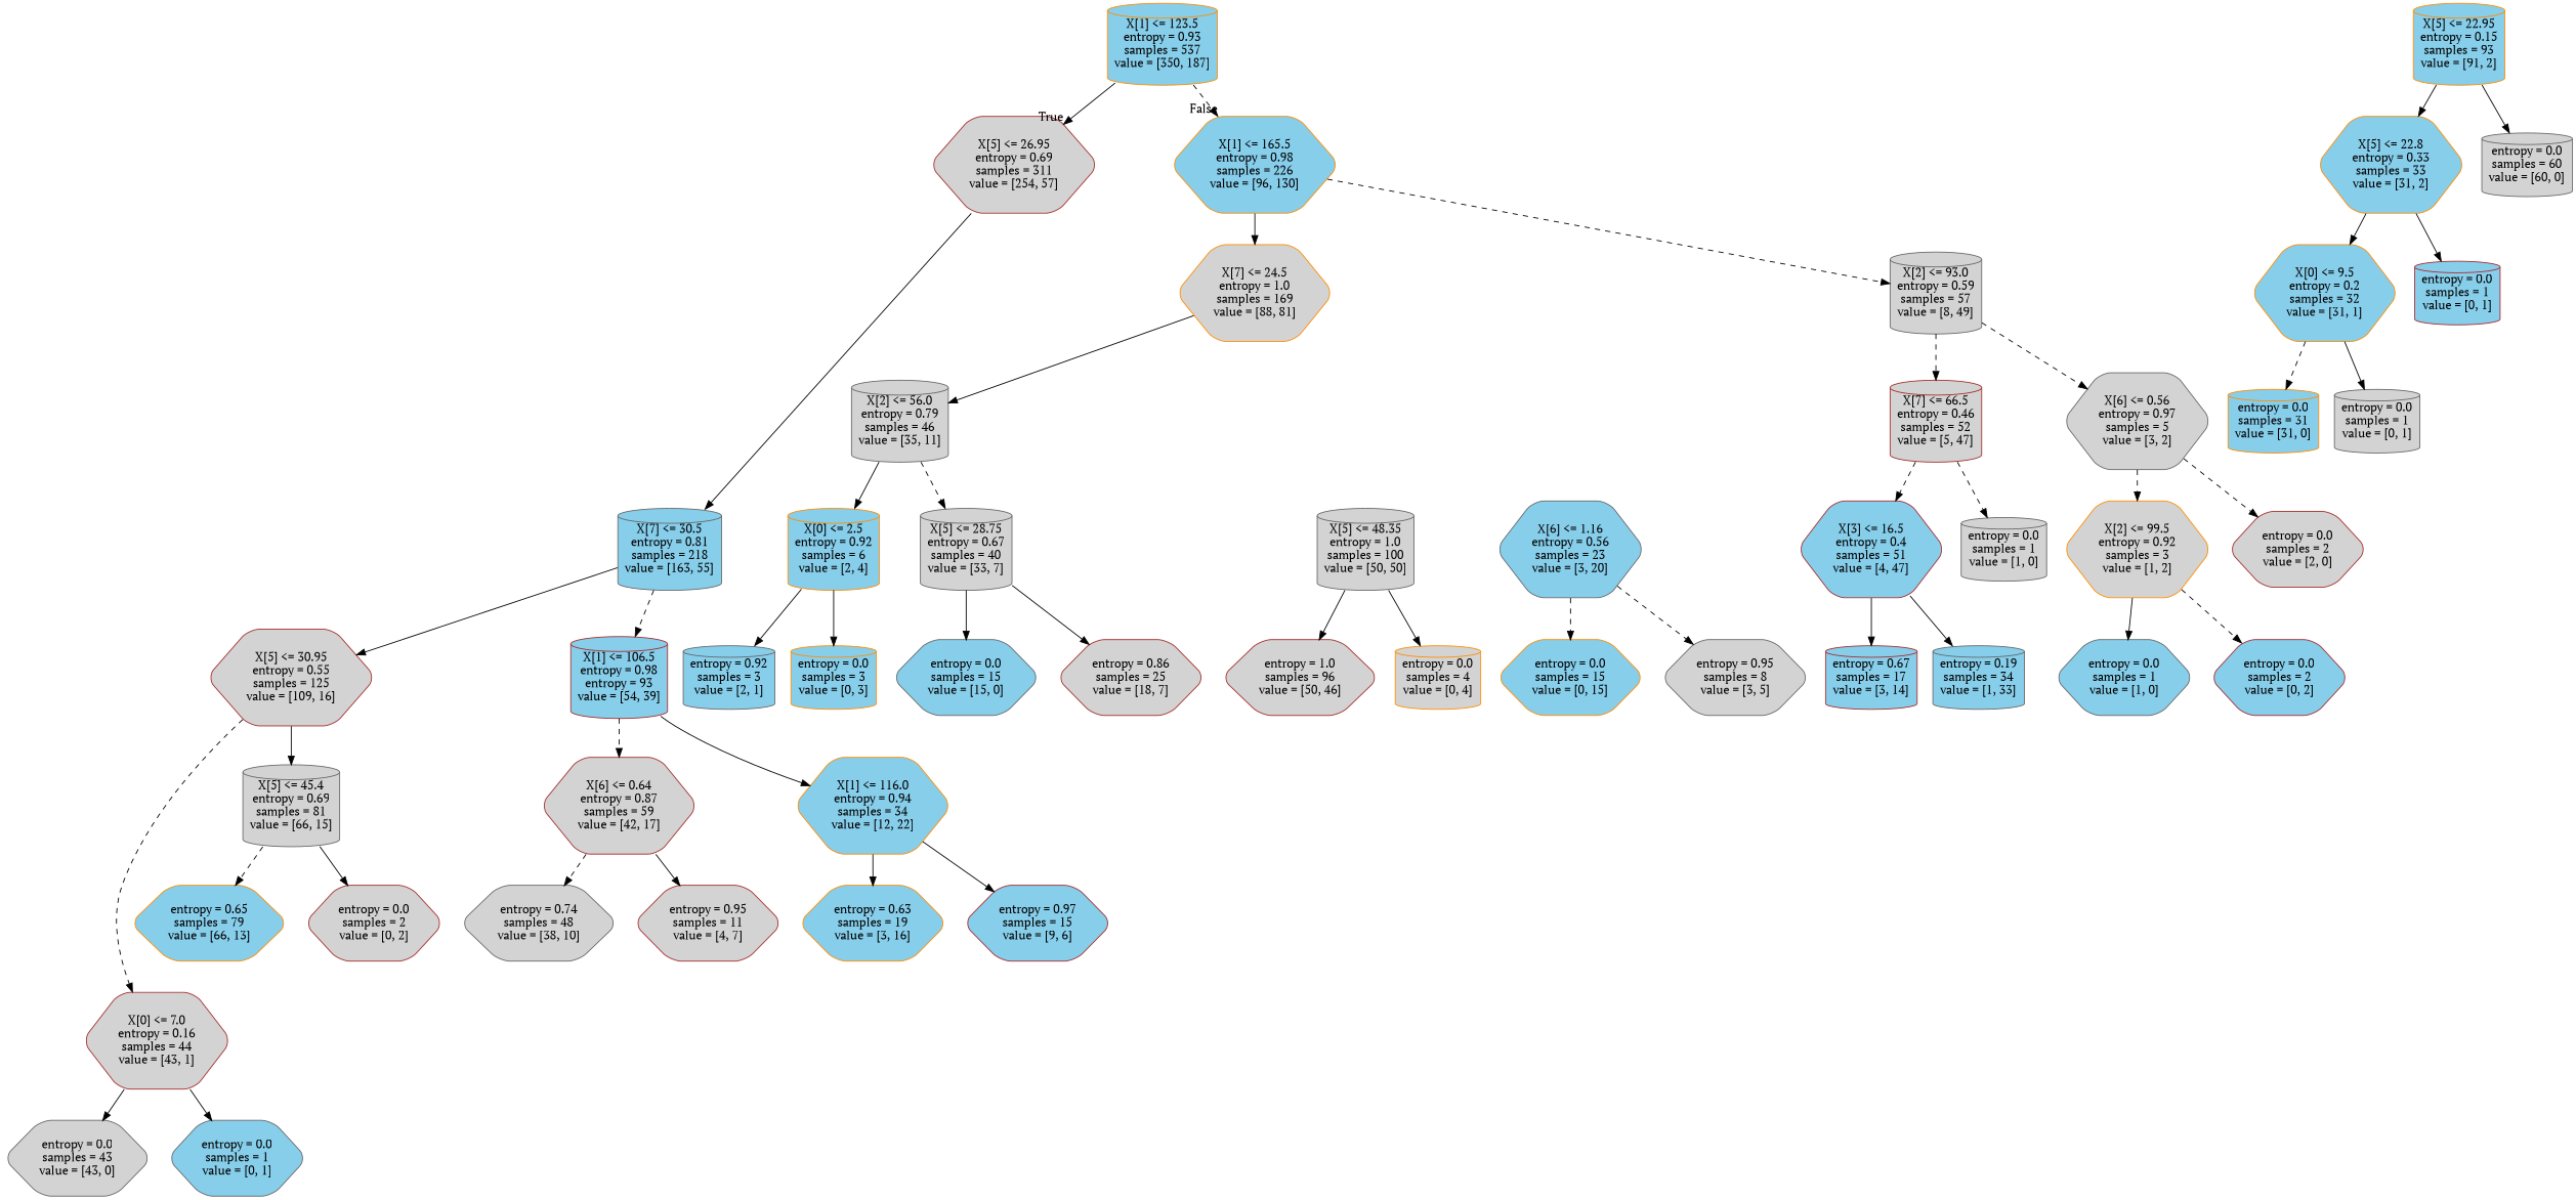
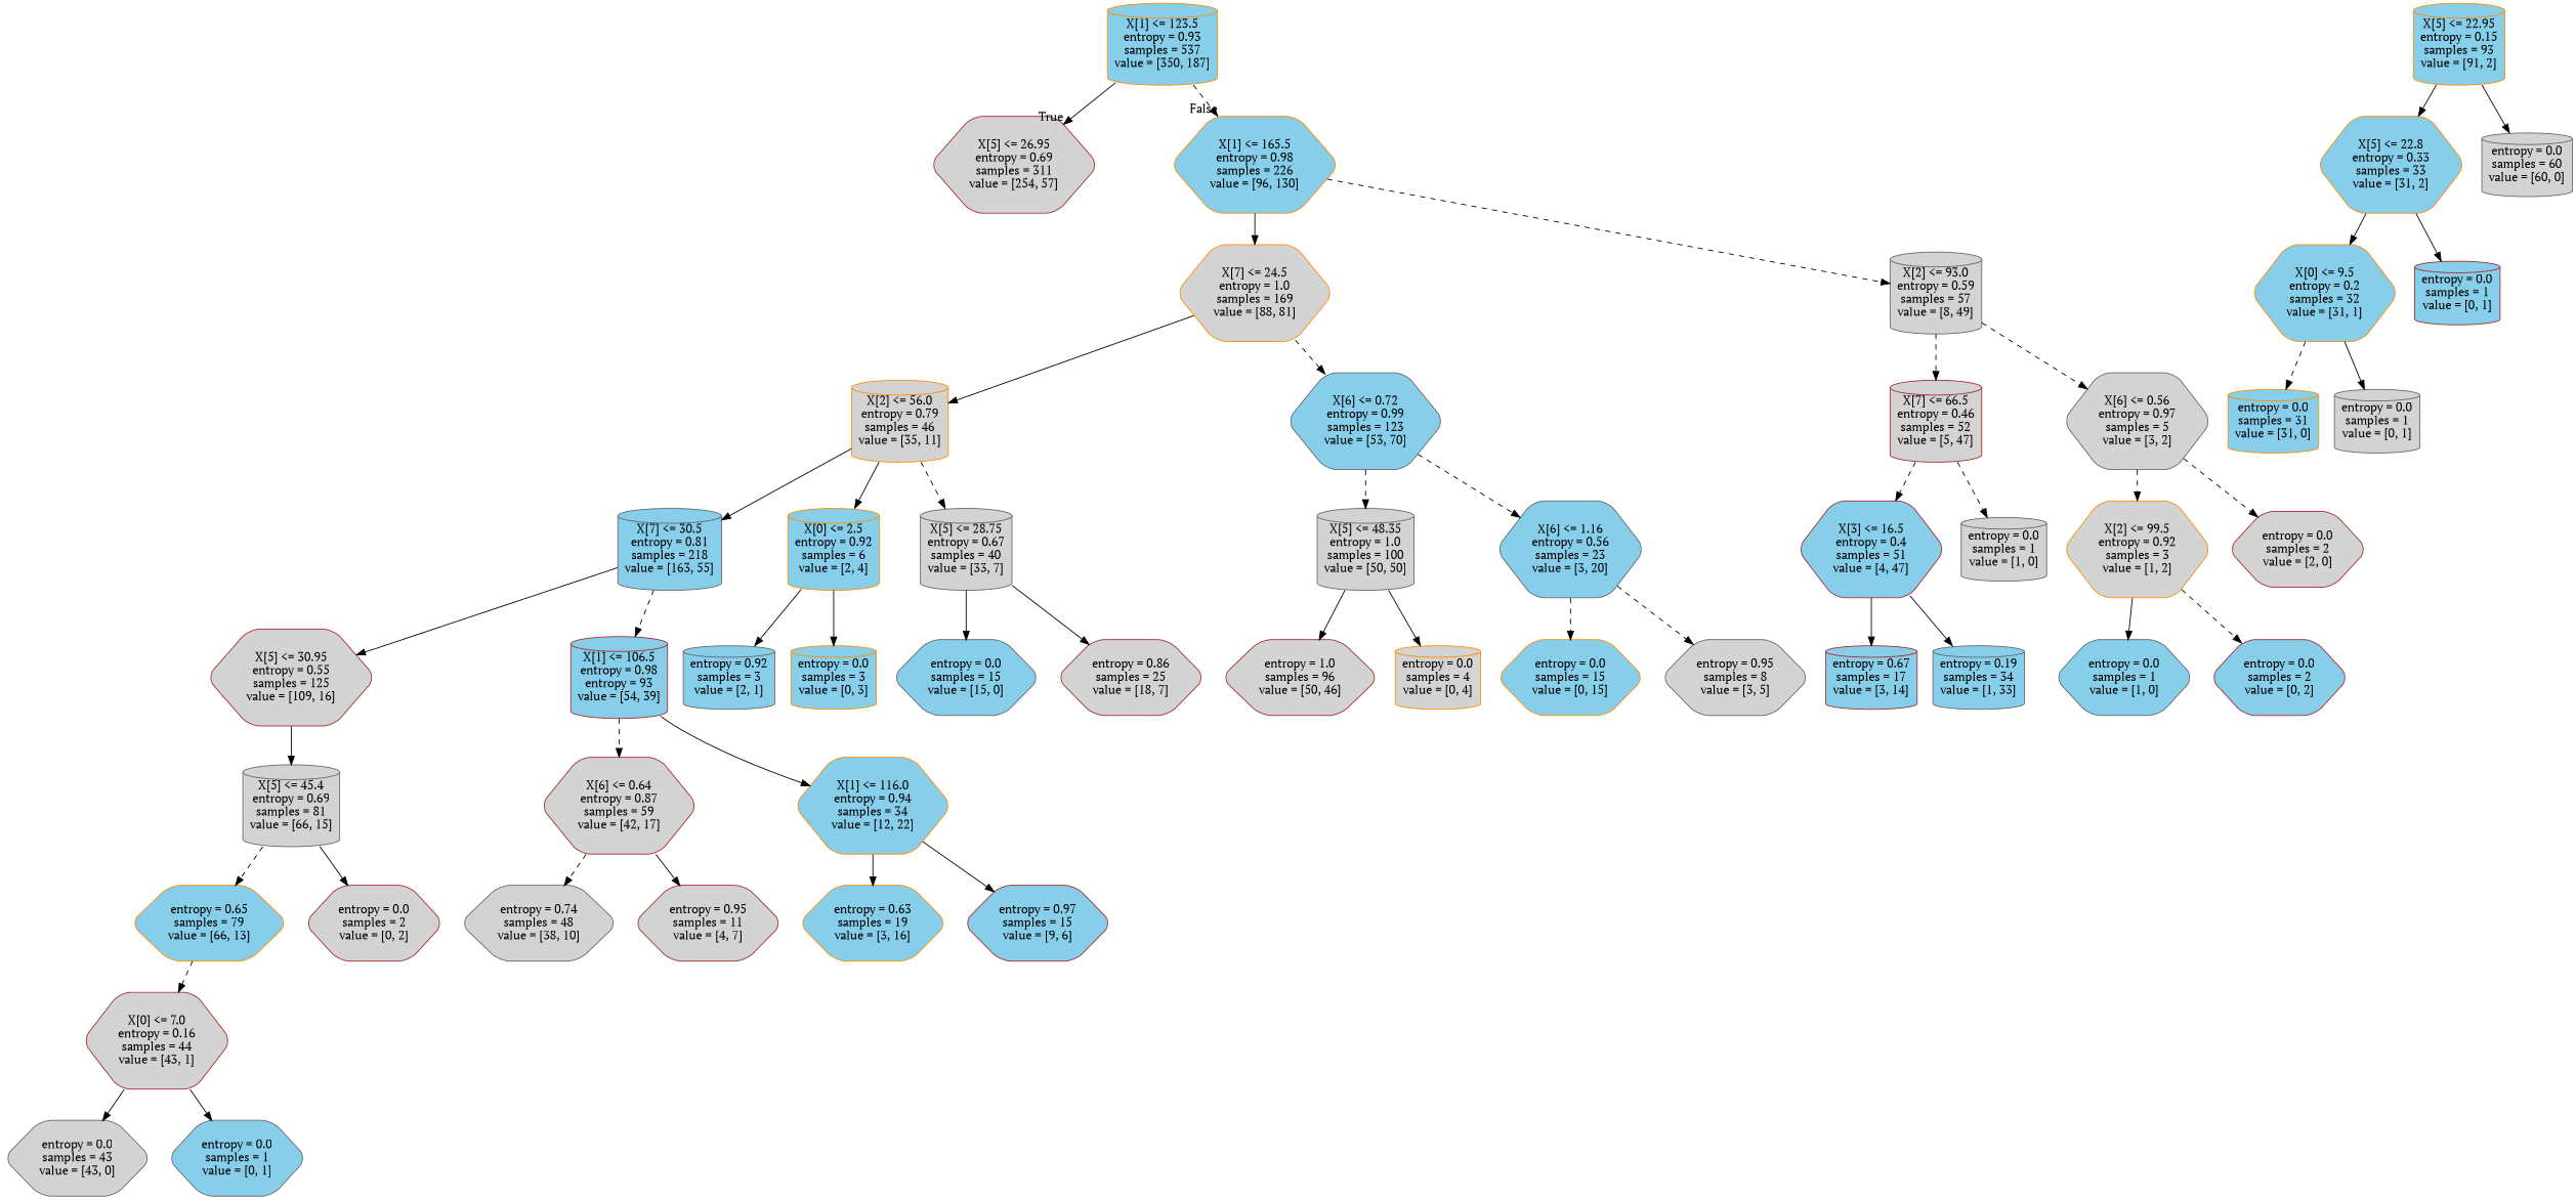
  digraph {
    fontname="PT Serif"
    node [color=gray40 fillcolor=skyblue fontname="PT Serif" shape=hexagon style="filled, rounded"]
    edge [fontname="PT Serif" style=solid]
    n1 [color=darkorange label="X[1] <= 123.5\nentropy = 0.93\nsamples = 537\nvalue = [350, 187]" shape=cylinder]
    n2 [color=brown fillcolor=lightgrey label="X[5] <= 26.95\nentropy = 0.69\nsamples = 311\nvalue = [254, 57]"]
    n3 [color=darkorange label="X[1] <= 165.5\nentropy = 0.98\nsamples = 226\nvalue = [96, 130]"]
    n4 [label="X[7] <= 30.5\nentropy = 0.81\nsamples = 218\nvalue = [163, 55]" shape=cylinder]
    n5 [color=darkorange fillcolor=lightgrey label="X[7] <= 24.5\nentropy = 1.0\nsamples = 169\nvalue = [88, 81]"]
    n6 [fillcolor=lightgrey label="X[2] <= 93.0\nentropy = 0.59\nsamples = 57\nvalue = [8, 49]" shape=cylinder]
    n7 [color=darkorange label="X[5] <= 22.95\nentropy = 0.15\nsamples = 93\nvalue = [91, 2]" shape=cylinder]
    n8 [color=darkorange label="X[5] <= 22.8\nentropy = 0.33\nsamples = 33\nvalue = [31, 2]"]
    n9 [fillcolor=lightgrey label="entropy = 0.0\nsamples = 60\nvalue = [60, 0]" shape=cylinder]
    n10 [color=brown fillcolor=lightgrey label="X[5] <= 30.95\nentropy = 0.55\nsamples = 125\nvalue = [109, 16]"]
    n11 [color=brown label="X[1] <= 106.5\nentropy = 0.98\nentropy = 93\nvalue = [54, 39]" shape=cylinder]
    n12 [color=darkorange label="X[0] <= 9.5\nentropy = 0.2\nsamples = 32\nvalue = [31, 1]"]
    n13 [color=brown label="entropy = 0.0\nsamples = 1\nvalue = [0, 1]" shape=cylinder]
    n14 [color=darkorange label="entropy = 0.0\nsamples = 31\nvalue = [31, 0]" shape=cylinder]
    n15 [fillcolor=lightgrey label="entropy = 0.0\nsamples = 1\nvalue = [0, 1]" shape=cylinder]
    n16 [color=brown fillcolor=lightgrey label="X[0] <= 7.0\nentropy = 0.16\nsamples = 44\nvalue = [43, 1]"]
    n17 [fillcolor=lightgrey label="X[5] <= 45.4\nentropy = 0.69\nsamples = 81\nvalue = [66, 15]" shape=cylinder]
    n18 [color=brown fillcolor=lightgrey label="X[6] <= 0.64\nentropy = 0.87\nsamples = 59\nvalue = [42, 17]"]
    n19 [color=darkorange label="X[1] <= 116.0\nentropy = 0.94\nsamples = 34\nvalue = [12, 22]"]
    n20 [fillcolor=lightgrey label="entropy = 0.0\nsamples = 43\nvalue = [43, 0]"]
    n21 [label="entropy = 0.0\nsamples = 1\nvalue = [0, 1]"]
    n22 [color=darkorange label="entropy = 0.65\nsamples = 79\nvalue = [66, 13]"]
    n23 [color=brown fillcolor=lightgrey label="entropy = 0.0\nsamples = 2\nvalue = [0, 2]"]
    n24 [fillcolor=lightgrey label="entropy = 0.74\nsamples = 48\nvalue = [38, 10]"]
    n25 [color=brown fillcolor=lightgrey label="entropy = 0.95\nsamples = 11\nvalue = [4, 7]"]
    n26 [color=darkorange label="entropy = 0.63\nsamples = 19\nvalue = [3, 16]"]
    n27 [color=brown label="entropy = 0.97\nsamples = 15\nvalue = [9, 6]"]
-   n28 [fillcolor=lightgrey label="X[2] <= 56.0\nentropy = 0.79\nsamples = 46\nvalue = [35, 11]" shape=cylinder]
+   n28 [color=darkorange fillcolor=lightgrey label="X[2] <= 56.0\nentropy = 0.79\nsamples = 46\nvalue = [35, 11]" shape=cylinder]
+   n29 [label="X[6] <= 0.72\nentropy = 0.99\nsamples = 123\nvalue = [53, 70]"]
    n30 [color=brown fillcolor=lightgrey label="X[7] <= 66.5\nentropy = 0.46\nsamples = 52\nvalue = [5, 47]" shape=cylinder]
    n31 [fillcolor=lightgrey label="X[6] <= 0.56\nentropy = 0.97\nsamples = 5\nvalue = [3, 2]"]
    n32 [color=darkorange label="X[0] <= 2.5\nentropy = 0.92\nsamples = 6\nvalue = [2, 4]" shape=cylinder]
    n33 [fillcolor=lightgrey label="X[5] <= 28.75\nentropy = 0.67\nsamples = 40\nvalue = [33, 7]" shape=cylinder]
    n34 [fillcolor=lightgrey label="X[5] <= 48.35\nentropy = 1.0\nsamples = 100\nvalue = [50, 50]" shape=cylinder]
    n35 [label="X[6] <= 1.16\nentropy = 0.56\nsamples = 23\nvalue = [3, 20]"]
    n36 [label="entropy = 0.92\nsamples = 3\nvalue = [2, 1]" shape=cylinder]
    n37 [color=darkorange label="entropy = 0.0\nsamples = 3\nvalue = [0, 3]" shape=cylinder]
    n38 [label="entropy = 0.0\nsamples = 15\nvalue = [15, 0]"]
    n39 [color=brown fillcolor=lightgrey label="entropy = 0.86\nsamples = 25\nvalue = [18, 7]"]
    n40 [color=brown fillcolor=lightgrey label="entropy = 1.0\nsamples = 96\nvalue = [50, 46]"]
    n41 [color=darkorange fillcolor=lightgrey label="entropy = 0.0\nsamples = 4\nvalue = [0, 4]" shape=cylinder]
    n42 [color=darkorange label="entropy = 0.0\nsamples = 15\nvalue = [0, 15]"]
    n43 [fillcolor=lightgrey label="entropy = 0.95\nsamples = 8\nvalue = [3, 5]"]
    n44 [color=brown label="X[3] <= 16.5\nentropy = 0.4\nsamples = 51\nvalue = [4, 47]"]
    n45 [fillcolor=lightgrey label="entropy = 0.0\nsamples = 1\nvalue = [1, 0]" shape=cylinder]
    n46 [color=darkorange fillcolor=lightgrey label="X[2] <= 99.5\nentropy = 0.92\nsamples = 3\nvalue = [1, 2]"]
    n47 [color=brown fillcolor=lightgrey label="entropy = 0.0\nsamples = 2\nvalue = [2, 0]"]
    n48 [color=brown label="entropy = 0.67\nsamples = 17\nvalue = [3, 14]" shape=cylinder]
    n49 [label="entropy = 0.19\nsamples = 34\nvalue = [1, 33]" shape=cylinder]
    n50 [label="entropy = 0.0\nsamples = 1\nvalue = [1, 0]"]
    n51 [color=brown label="entropy = 0.0\nsamples = 2\nvalue = [0, 2]"]
    n1 -> n2 [headlabel=True labelangle=45 labeldistance=2.5]
    n1 -> n3 [headlabel=False labelangle=-45 labeldistance=2.5 style=dashed]
-   n2 -> n4
+   n28 -> n4
    n3 -> n5
    n3 -> n6 [style=dashed]
    n4 -> n10
    n4 -> n11 [style=dashed]
    n5 -> n28
+   n5 -> n29 [style=dashed]
    n6 -> n30 [style=dashed]
    n6 -> n31 [style=dashed]
    n7 -> n8
    n7 -> n9
    n8 -> n12
    n8 -> n13
-   n10 -> n16 [style=dashed]
+   n22 -> n16 [style=dashed]
    n10 -> n17
    n11 -> n18 [style=dashed]
    n11 -> n19
    n12 -> n14 [style=dashed]
    n12 -> n15
    n16 -> n20
    n16 -> n21
    n17 -> n22 [style=dashed]
    n17 -> n23
    n18 -> n24 [style=dashed]
    n18 -> n25
    n19 -> n26
    n19 -> n27
    n28 -> n32
    n28 -> n33 [style=dashed]
+   n29 -> n34 [style=dashed]
+   n29 -> n35 [style=dashed]
    n30 -> n44 [style=dashed]
    n30 -> n45 [style=dashed]
    n31 -> n46 [style=dashed]
    n31 -> n47 [style=dashed]
    n32 -> n36
    n32 -> n37
    n33 -> n38
    n33 -> n39
    n34 -> n40
    n34 -> n41
    n35 -> n42 [style=dashed]
    n35 -> n43 [style=dashed]
    n44 -> n48
    n44 -> n49
    n46 -> n50
    n46 -> n51 [style=dashed]
  }
